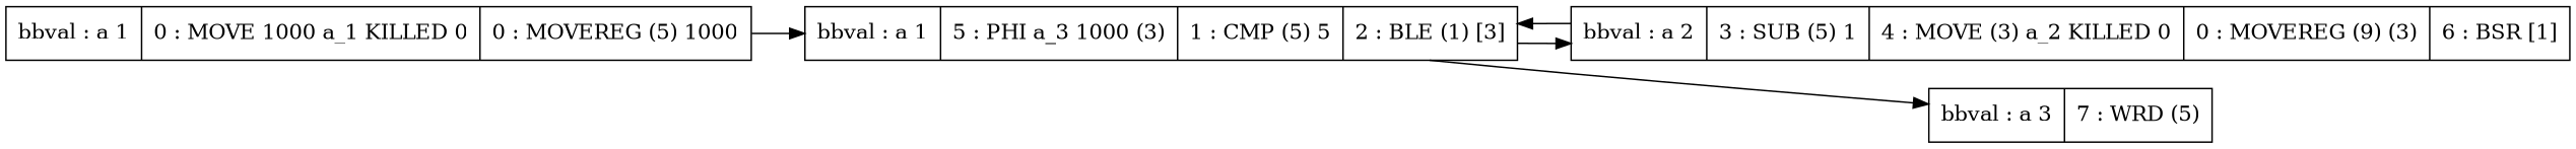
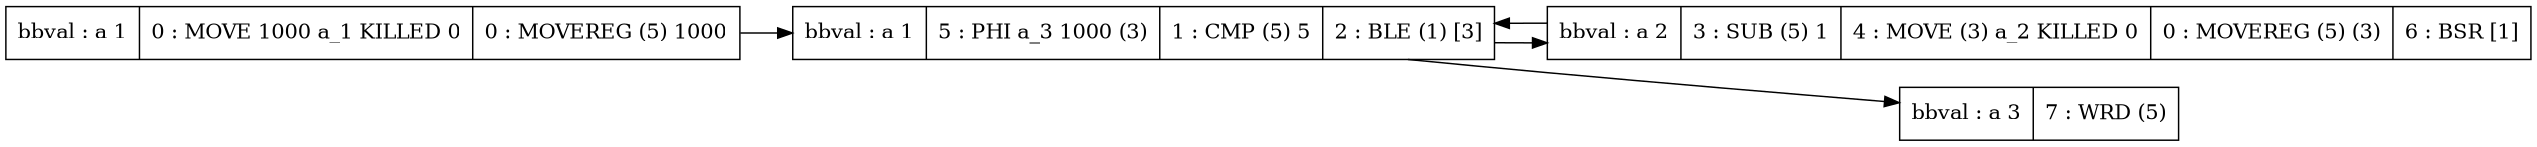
  digraph {
    rankdir=LR
    node [shape=record]
    n1 [label="{bbval : a 1|0 : MOVE 1000 a_1 KILLED 0|0 : MOVEREG (5) 1000}"]
    n2 [label="{bbval : a 1|5 : PHI a_3 1000 (3)|1 : CMP (5) 5|2 : BLE (1)  [3]}"]
-   n3 [label="{bbval : a 2|3 : SUB (5) 1|4 : MOVE (3) a_2 KILLED 0|0 : MOVEREG (9) (3)|6 : BSR [1]}"]
+   n3 [label="{bbval : a 2|3 : SUB (5) 1|4 : MOVE (3) a_2 KILLED 0|0 : MOVEREG (5) (3)|6 : BSR [1]}"]
    n4 [label="{bbval : a 3|7 : WRD (5)}"]
    n1 -> n2
    n2 -> n3
    n2 -> n4
    n3 -> n2
  }
